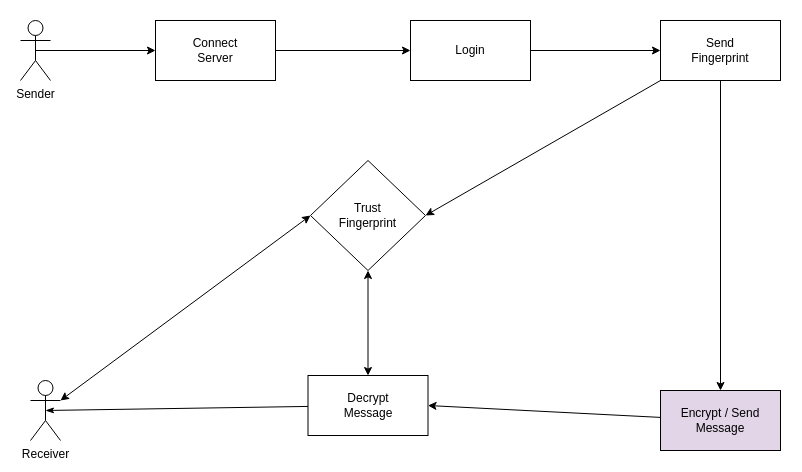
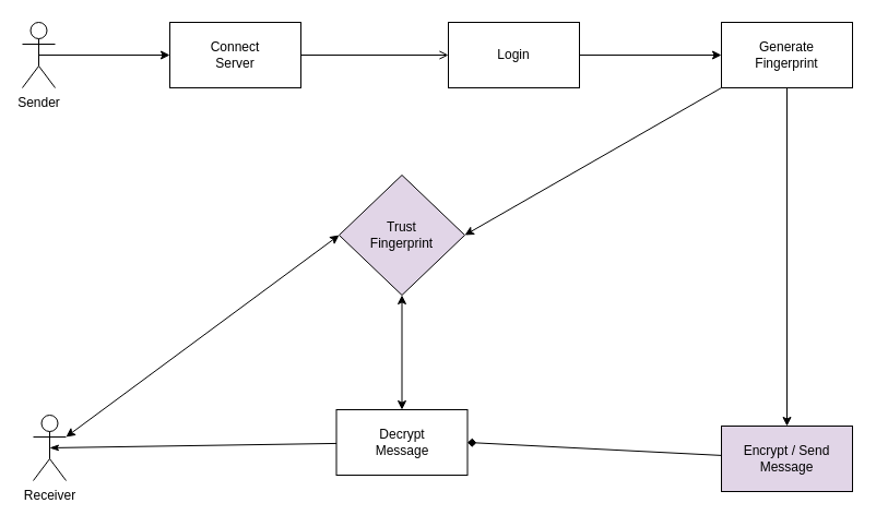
  <mxCell id="0" />
  <mxCell id="1" parent="0" />
  <mxCell id="2" value="Sender" style="shape=umlActor;verticalLabelPosition=bottom;verticalAlign=top;html=1;outlineConnect=0;" parent="1" vertex="1"><mxGeometry x="20" y="20" width="30" height="60" as="geometry" /></mxCell>
- <mxCell id="3" style="edgeStyle=none;html=1;" parent="1" source="4" target="7" edge="1"><mxGeometry relative="1" as="geometry" /></mxCell>
+ <mxCell id="3" style="edgeStyle=none;html=1;endArrow=open;" parent="1" source="4" target="7" edge="1"><mxGeometry relative="1" as="geometry" /></mxCell>
  <mxCell id="4" value="Connect&lt;br&gt;Server" style="rounded=0;whiteSpace=wrap;html=1;" parent="1" vertex="1"><mxGeometry x="155" y="20" width="120" height="60" as="geometry" /></mxCell>
  <mxCell id="5" value="" style="endArrow=classic;html=1;entryX=0;entryY=0.5;entryDx=0;entryDy=0;exitX=0.5;exitY=0.5;exitDx=0;exitDy=0;exitPerimeter=0;" parent="1" source="2" target="4" edge="1"><mxGeometry width="50" height="50" relative="1" as="geometry"><mxPoint x="40" y="50" as="sourcePoint" /><mxPoint x="90" y="0" as="targetPoint" /></mxGeometry></mxCell>
  <mxCell id="6" style="edgeStyle=none;html=1;" parent="1" source="7" target="9" edge="1"><mxGeometry relative="1" as="geometry" /></mxCell>
  <mxCell id="7" value="Login" style="rounded=0;whiteSpace=wrap;html=1;" parent="1" vertex="1"><mxGeometry x="410" y="20" width="120" height="60" as="geometry" /></mxCell>
  <mxCell id="8" style="edgeStyle=none;html=1;exitX=0;exitY=1;exitDx=0;exitDy=0;entryX=1;entryY=0.5;entryDx=0;entryDy=0;" parent="1" source="9" target="18" edge="1"><mxGeometry relative="1" as="geometry"><mxPoint x="385" y="220" as="targetPoint" /></mxGeometry></mxCell>
- <mxCell id="9" value="Send &lt;br&gt;Fingerprint" style="rounded=0;whiteSpace=wrap;html=1;" parent="1" vertex="1"><mxGeometry x="660" y="20" width="120" height="60" as="geometry" /></mxCell>
+ <mxCell id="9" value="Generate &lt;br&gt;Fingerprint" style="rounded=0;whiteSpace=wrap;html=1;" parent="1" vertex="1"><mxGeometry x="660" y="20" width="120" height="60" as="geometry" /></mxCell>
  <mxCell id="10" style="edgeStyle=none;html=1;entryX=0.5;entryY=0;entryDx=0;entryDy=0;" parent="1" source="9" target="12" edge="1"><mxGeometry relative="1" as="geometry"><mxPoint x="730" y="340" as="sourcePoint" /></mxGeometry></mxCell>
- <mxCell id="11" style="edgeStyle=none;html=1;entryX=1;entryY=0.5;entryDx=0;entryDy=0;" parent="1" source="12" target="16" edge="1"><mxGeometry relative="1" as="geometry" /></mxCell>
+ <mxCell id="11" style="edgeStyle=none;html=1;entryX=1;entryY=0.5;entryDx=0;entryDy=0;endArrow=diamond;" parent="1" source="12" target="16" edge="1"><mxGeometry relative="1" as="geometry" /></mxCell>
  <mxCell id="12" value="Encrypt / Send&lt;br&gt;Message" style="rounded=0;whiteSpace=wrap;html=1;fillColor=#e1d5e7;" parent="1" vertex="1"><mxGeometry x="660" y="390" width="120" height="60" as="geometry" /></mxCell>
  <mxCell id="13" style="edgeStyle=none;html=1;exitX=1;exitY=0.333;exitDx=0;exitDy=0;exitPerimeter=0;entryX=0;entryY=0.5;entryDx=0;entryDy=0;startArrow=classic;startFill=1;endArrow=classic;endFill=1;" parent="1" source="14" target="18" edge="1"><mxGeometry relative="1" as="geometry"><mxPoint x="265" y="280" as="targetPoint" /></mxGeometry></mxCell>
  <mxCell id="14" value="Receiver" style="shape=umlActor;verticalLabelPosition=bottom;verticalAlign=top;html=1;outlineConnect=0;" parent="1" vertex="1"><mxGeometry x="30" y="380" width="30" height="60" as="geometry" /></mxCell>
  <mxCell id="15" style="edgeStyle=none;html=1;entryX=0.5;entryY=0.5;entryDx=0;entryDy=0;entryPerimeter=0;startArrow=none;startFill=0;endArrow=classicThin;endFill=1;" parent="1" source="16" target="14" edge="1"><mxGeometry relative="1" as="geometry" /></mxCell>
  <mxCell id="16" value="Decrypt&lt;br&gt;Message" style="rounded=0;whiteSpace=wrap;html=1;" parent="1" vertex="1"><mxGeometry x="307.5" y="375" width="120" height="60" as="geometry" /></mxCell>
  <mxCell id="17" style="edgeStyle=none;html=1;exitX=0.5;exitY=1;exitDx=0;exitDy=0;entryX=0.5;entryY=0;entryDx=0;entryDy=0;startArrow=classic;startFill=1;endArrow=classic;endFill=1;" parent="1" source="18" target="16" edge="1"><mxGeometry relative="1" as="geometry" /></mxCell>
- <mxCell id="18" value="Trust&lt;br&gt;Fingerprint" style="rhombus;whiteSpace=wrap;html=1;rounded=0;" parent="1" vertex="1"><mxGeometry x="310" y="160" width="115" height="110" as="geometry" /></mxCell>
+ <mxCell id="18" value="Trust&lt;br&gt;Fingerprint" style="rhombus;whiteSpace=wrap;html=1;rounded=0;fillColor=#e1d5e7;" parent="1" vertex="1"><mxGeometry x="310" y="160" width="115" height="110" as="geometry" /></mxCell>
